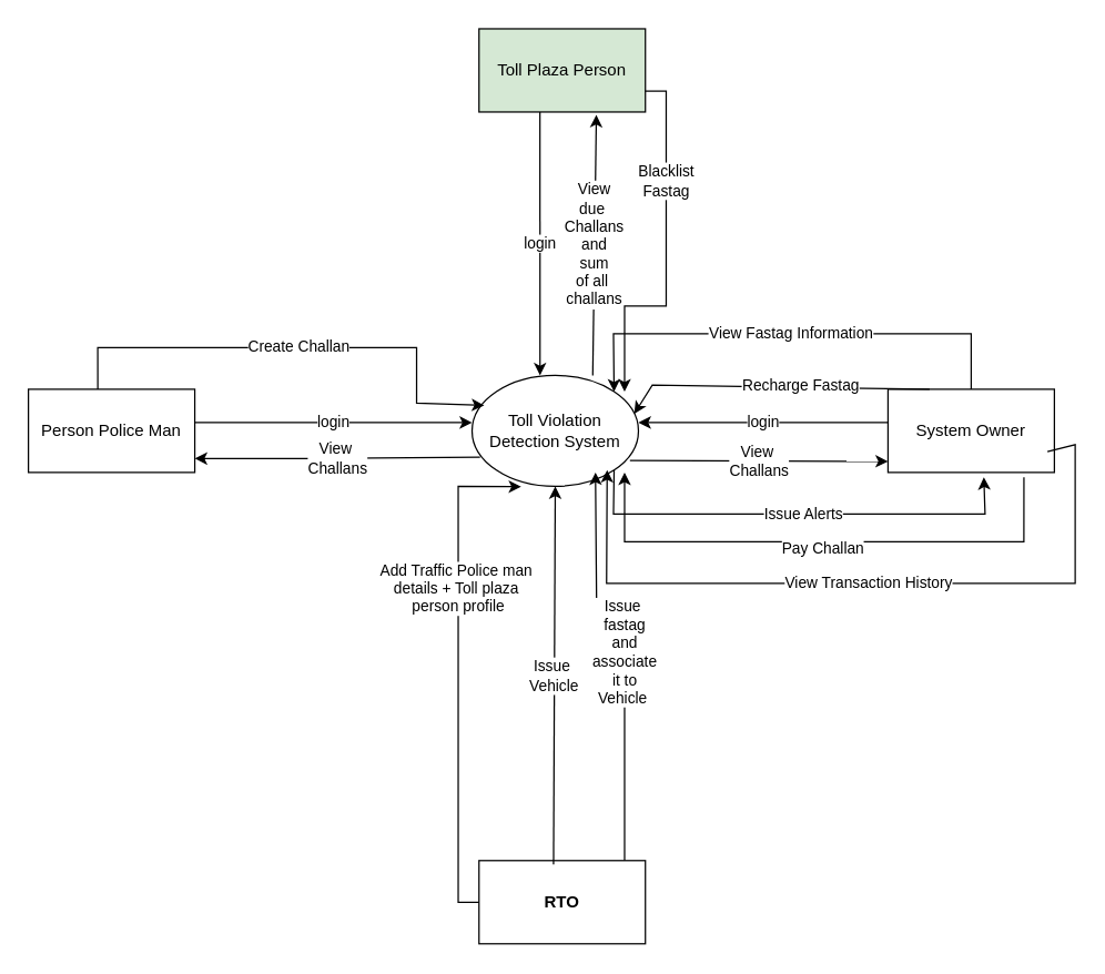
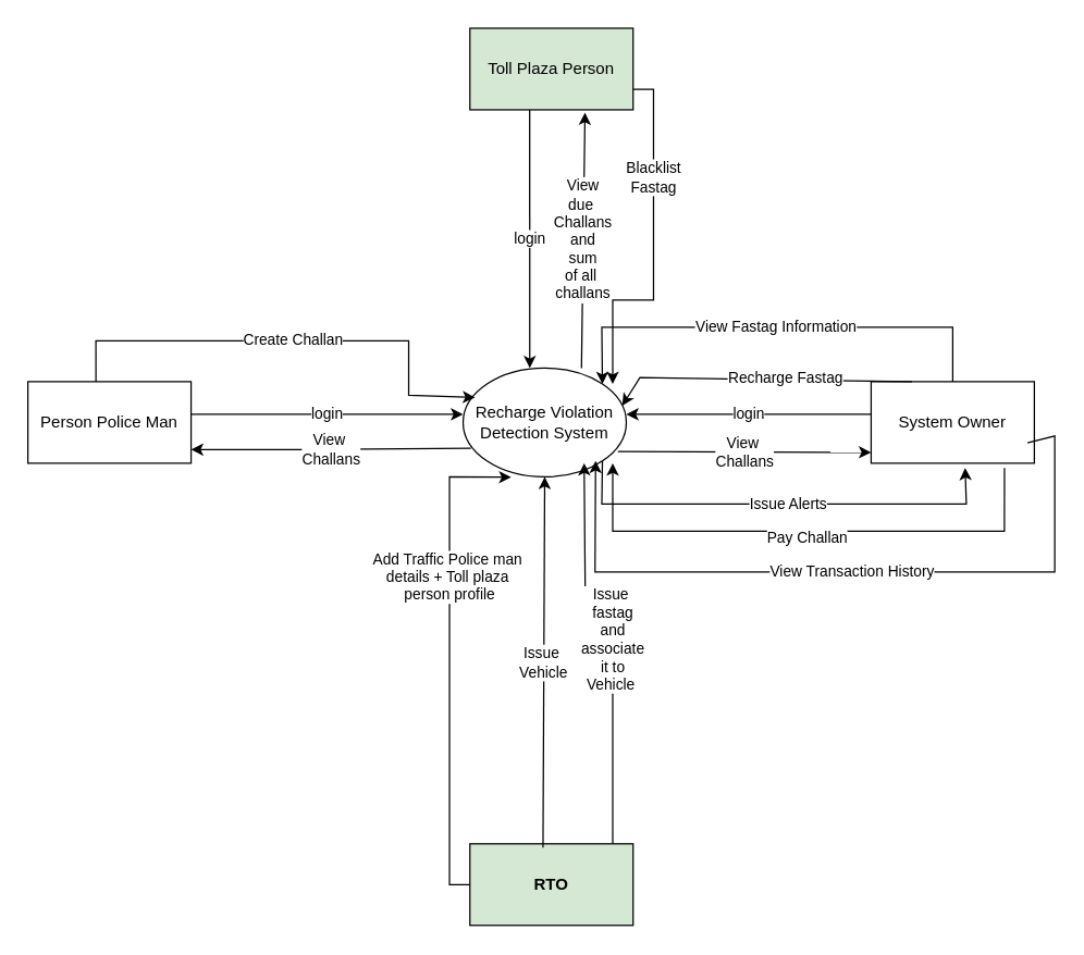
  <mxCell id="0" />
  <mxCell id="1" parent="0" />
- <mxCell id="2" value="Toll Violation Detection System" style="ellipse;whiteSpace=wrap;html=1;" parent="1" vertex="1"><mxGeometry x="340" y="270" width="120" height="80" as="geometry" /></mxCell>
+ <mxCell id="2" value="Recharge Violation Detection System" style="ellipse;whiteSpace=wrap;html=1;" parent="1" vertex="1"><mxGeometry x="340" y="270" width="120" height="80" as="geometry" /></mxCell>
  <mxCell id="3" value="System Owner" style="whiteSpace=wrap;html=1;" parent="1" vertex="1"><mxGeometry x="640" y="280" width="120" height="60" as="geometry" /></mxCell>
  <mxCell id="4" value="Person Police Man" style="whiteSpace=wrap;html=1;" parent="1" vertex="1"><mxGeometry x="20" y="280" width="120" height="60" as="geometry" /></mxCell>
  <mxCell id="5" value="Toll Plaza Person" style="whiteSpace=wrap;html=1;fillColor=#d5e8d4;" parent="1" vertex="1"><mxGeometry x="345" width="120" height="60" as="geometry" y="20" /></mxCell>
- <mxCell id="6" value="&lt;b&gt;RTO&lt;/b&gt;" style="whiteSpace=wrap;html=1;" parent="1" vertex="1"><mxGeometry x="345" y="620" width="120" height="60" as="geometry" /></mxCell>
+ <mxCell id="6" value="&lt;b&gt;RTO&lt;/b&gt;" style="whiteSpace=wrap;html=1;fillColor=#d5e8d4;" parent="1" vertex="1"><mxGeometry x="345" y="620" width="120" height="60" as="geometry" /></mxCell>
  <mxCell id="7" value="Issue&amp;nbsp;&lt;div&gt;Vehicle&lt;/div&gt;" style="endArrow=classic;html=1;rounded=0;exitX=0.448;exitY=0.047;exitDx=0;exitDy=0;entryX=0.5;entryY=1;entryDx=0;entryDy=0;exitPerimeter=0;" parent="1" source="6" target="2" edge="1"><mxGeometry width="50" height="50" relative="1" as="geometry"><mxPoint x="380" y="340" as="sourcePoint" /><mxPoint x="430" y="290" as="targetPoint" /></mxGeometry></mxCell>
  <mxCell id="8" value="login" style="endArrow=classic;html=1;rounded=0;exitX=0;exitY=0.5;exitDx=0;exitDy=0;entryX=1;entryY=0.5;entryDx=0;entryDy=0;" parent="1" edge="1"><mxGeometry width="50" height="50" relative="1" as="geometry"><mxPoint x="640" y="304" as="sourcePoint" /><mxPoint x="460" y="304" as="targetPoint" /></mxGeometry></mxCell>
  <mxCell id="9" value="login" style="endArrow=classic;html=1;rounded=0;exitX=1;exitY=0.5;exitDx=0;exitDy=0;entryX=0;entryY=0.5;entryDx=0;entryDy=0;" parent="1" edge="1"><mxGeometry width="50" height="50" relative="1" as="geometry"><mxPoint x="140" y="304" as="sourcePoint" /><mxPoint x="340" y="304" as="targetPoint" /></mxGeometry></mxCell>
  <mxCell id="10" value="login" style="endArrow=classic;html=1;rounded=0;exitX=0.458;exitY=1;exitDx=0;exitDy=0;entryX=0.5;entryY=0;entryDx=0;entryDy=0;exitPerimeter=0;" parent="1" edge="1"><mxGeometry width="50" height="50" relative="1" as="geometry"><mxPoint x="388.96" y="80" as="sourcePoint" /><mxPoint x="389" y="270" as="targetPoint" /></mxGeometry></mxCell>
  <mxCell id="11" value="Issue&amp;nbsp;&lt;div&gt;fastag&lt;/div&gt;&lt;div&gt;and&lt;/div&gt;&lt;div&gt;associate&lt;/div&gt;&lt;div&gt;it to&lt;/div&gt;&lt;div&gt;Vehicle&amp;nbsp;&lt;/div&gt;" style="endArrow=classic;html=1;rounded=0;" parent="1" edge="1"><mxGeometry width="50" height="50" relative="1" as="geometry"><mxPoint x="450" y="620" as="sourcePoint" /><mxPoint x="429" y="340" as="targetPoint" /><Array as="points"><mxPoint x="450" y="460" /><mxPoint x="430" y="460" /></Array></mxGeometry></mxCell>
  <mxCell id="12" value="Add Traffic Police man&amp;nbsp;&lt;div&gt;details + Toll plaza&amp;nbsp;&lt;/div&gt;&lt;div&gt;person profile&lt;/div&gt;" style="endArrow=classic;html=1;rounded=0;entryX=0.295;entryY=1.004;entryDx=0;entryDy=0;entryPerimeter=0;exitX=0;exitY=0.5;exitDx=0;exitDy=0;" parent="1" source="6" target="2" edge="1"><mxGeometry x="0.335" width="50" height="50" relative="1" as="geometry"><mxPoint x="330" y="650" as="sourcePoint" /><mxPoint x="380" y="410" as="targetPoint" /><Array as="points"><mxPoint x="330" y="650" /><mxPoint x="330" y="350" /></Array><mxPoint as="offset" /></mxGeometry></mxCell>
  <mxCell id="13" value="" style="endArrow=classic;html=1;rounded=0;exitX=0.417;exitY=0;exitDx=0;exitDy=0;exitPerimeter=0;entryX=0.073;entryY=0.27;entryDx=0;entryDy=0;entryPerimeter=0;" parent="1" source="4" target="2" edge="1"><mxGeometry width="50" height="50" relative="1" as="geometry"><mxPoint x="330" y="220" as="sourcePoint" /><mxPoint x="380" y="170" as="targetPoint" /><Array as="points"><mxPoint x="70" y="250" /><mxPoint x="300" y="250" /><mxPoint x="300" y="290" /></Array></mxGeometry></mxCell>
  <mxCell id="14" value="Create Challan" style="edgeLabel;html=1;align=center;verticalAlign=middle;resizable=0;points=[];" parent="13" vertex="1" connectable="0"><mxGeometry x="0.006" y="2" relative="1" as="geometry"><mxPoint as="offset" /></mxGeometry></mxCell>
  <mxCell id="15" value="View&amp;nbsp;&lt;div&gt;Challans&lt;/div&gt;" style="endArrow=classic;html=1;rounded=0;entryX=1;entryY=0.833;entryDx=0;entryDy=0;exitX=0.048;exitY=0.737;exitDx=0;exitDy=0;exitPerimeter=0;entryPerimeter=0;" parent="1" source="2" target="4" edge="1"><mxGeometry width="50" height="50" relative="1" as="geometry"><mxPoint x="330" y="220" as="sourcePoint" /><mxPoint x="380" y="170" as="targetPoint" /><Array as="points"><mxPoint x="220" y="330" /></Array></mxGeometry></mxCell>
  <mxCell id="16" value="View&amp;nbsp;&lt;div&gt;Challans&lt;/div&gt;" style="endArrow=classic;html=1;rounded=0;entryX=0;entryY=0.75;entryDx=0;entryDy=0;exitX=0.949;exitY=0.68;exitDx=0;exitDy=0;exitPerimeter=0;" parent="1" edge="1"><mxGeometry width="50" height="50" relative="1" as="geometry"><mxPoint x="453.88" y="331.4" as="sourcePoint" /><mxPoint x="640" y="332" as="targetPoint" /><Array as="points" /></mxGeometry></mxCell>
  <mxCell id="17" value="View&lt;div&gt;due&amp;nbsp;&lt;div&gt;Challans&lt;/div&gt;&lt;div&gt;and&lt;/div&gt;&lt;div&gt;sum&lt;/div&gt;&lt;div&gt;of all&amp;nbsp;&lt;/div&gt;&lt;div&gt;challans&lt;/div&gt;&lt;/div&gt;" style="endArrow=classic;html=1;rounded=0;entryX=0.647;entryY=1.035;entryDx=0;entryDy=0;exitX=0.667;exitY=0;exitDx=0;exitDy=0;exitPerimeter=0;entryPerimeter=0;" parent="1" edge="1"><mxGeometry width="50" height="50" relative="1" as="geometry"><mxPoint x="427.04" y="270" as="sourcePoint" /><mxPoint x="429.64" y="82.1" as="targetPoint" /><Array as="points" /></mxGeometry></mxCell>
  <mxCell id="18" value="" style="endArrow=classic;html=1;rounded=0;exitX=0.25;exitY=0;exitDx=0;exitDy=0;entryX=0.975;entryY=0.346;entryDx=0;entryDy=0;entryPerimeter=0;" parent="1" source="3" target="2" edge="1"><mxGeometry width="50" height="50" relative="1" as="geometry"><mxPoint x="330" y="220" as="sourcePoint" /><mxPoint x="380" y="170" as="targetPoint" /><Array as="points"><mxPoint x="470" y="277" /></Array></mxGeometry></mxCell>
  <mxCell id="19" value="Recharge Fastag" style="edgeLabel;html=1;align=center;verticalAlign=middle;resizable=0;points=[];" parent="18" vertex="1" connectable="0"><mxGeometry x="-0.158" y="-2" relative="1" as="geometry"><mxPoint as="offset" /></mxGeometry></mxCell>
  <mxCell id="20" value="" style="endArrow=classic;html=1;rounded=0;entryX=0.576;entryY=1.057;entryDx=0;entryDy=0;entryPerimeter=0;exitX=1;exitY=1;exitDx=0;exitDy=0;" parent="1" source="2" target="3" edge="1"><mxGeometry width="50" height="50" relative="1" as="geometry"><mxPoint x="330" y="360" as="sourcePoint" /><mxPoint x="780" y="360" as="targetPoint" /><Array as="points"><mxPoint x="442" y="370" /><mxPoint x="710" y="370" /></Array></mxGeometry></mxCell>
  <mxCell id="21" value="Issue Alerts" style="edgeLabel;html=1;align=center;verticalAlign=middle;resizable=0;points=[];" parent="20" vertex="1" connectable="0"><mxGeometry x="0.027" y="1" relative="1" as="geometry"><mxPoint as="offset" /></mxGeometry></mxCell>
  <mxCell id="22" value="" style="endArrow=classic;html=1;rounded=0;exitX=0.817;exitY=1.057;exitDx=0;exitDy=0;exitPerimeter=0;" parent="1" source="3" edge="1"><mxGeometry width="50" height="50" relative="1" as="geometry"><mxPoint x="730" y="420" as="sourcePoint" /><mxPoint x="450" y="340" as="targetPoint" /><Array as="points"><mxPoint x="738" y="390" /><mxPoint x="450" y="390" /></Array></mxGeometry></mxCell>
  <mxCell id="23" value="Pay Challan" style="edgeLabel;html=1;align=center;verticalAlign=middle;resizable=0;points=[];" parent="22" vertex="1" connectable="0"><mxGeometry x="-0.004" y="4" relative="1" as="geometry"><mxPoint as="offset" /></mxGeometry></mxCell>
  <mxCell id="24" value="Blacklist&lt;div&gt;Fastag&lt;/div&gt;" style="endArrow=classic;html=1;rounded=0;entryX=1;entryY=0;entryDx=0;entryDy=0;exitX=1;exitY=0.75;exitDx=0;exitDy=0;" parent="1" source="5" edge="1"><mxGeometry x="-0.389" width="50" height="50" relative="1" as="geometry"><mxPoint x="470" y="60" as="sourcePoint" /><mxPoint x="449.996" y="281.716" as="targetPoint" /><Array as="points"><mxPoint x="480" y="65" /><mxPoint x="480" y="220" /><mxPoint x="450" y="220" /></Array><mxPoint as="offset" /></mxGeometry></mxCell>
  <mxCell id="25" value="View Fastag Information" style="endArrow=classic;html=1;rounded=0;exitX=0.5;exitY=0;exitDx=0;exitDy=0;entryX=1;entryY=0;entryDx=0;entryDy=0;" edge="1" parent="1" source="3" target="2"><mxGeometry width="50" height="50" relative="1" as="geometry"><mxPoint x="320" y="390" as="sourcePoint" /><mxPoint x="370" y="340" as="targetPoint" /><Array as="points"><mxPoint x="700" y="240" /><mxPoint x="442" y="240" /></Array></mxGeometry></mxCell>
  <mxCell id="26" value="View Transaction History" style="endArrow=classic;html=1;rounded=0;exitX=1;exitY=0.75;exitDx=0;exitDy=0;entryX=1;entryY=1;entryDx=0;entryDy=0;" edge="1" parent="1"><mxGeometry width="50" height="50" relative="1" as="geometry"><mxPoint x="755" y="325" as="sourcePoint" /><mxPoint x="437.426" y="338.284" as="targetPoint" /><Array as="points"><mxPoint x="775" y="320" /><mxPoint x="775" y="420" /><mxPoint x="437" y="420" /></Array></mxGeometry></mxCell>
